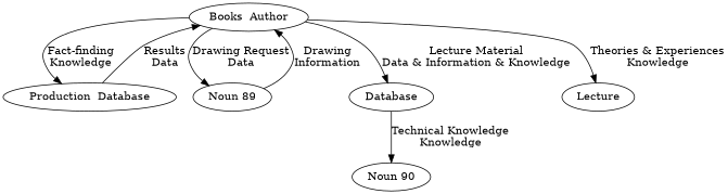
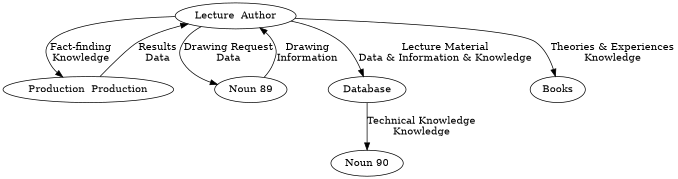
  digraph {
-   n1 [label="Books  Author"]
-   n2 [label="Production  Database"]
+   n1 [label="Lecture  Author"]
+   n2 [label="Production  Production"]
    n3 [label="Noun 89"]
    n4 [label=Database]
-   n5 [label=Lecture]
+   n5 [label=Books]
    n6 [label="Noun 90"]
    n1 -> n2 [label="Fact-finding\nKnowledge"]
    n1 -> n3 [label="Drawing Request\nData"]
    n1 -> n4 [label="Lecture Material\nData & Information & Knowledge"]
    n1 -> n5 [label="Theories & Experiences\nKnowledge"]
    n2 -> n1 [label="Results\nData"]
    n3 -> n1 [label="Drawing\nInformation"]
    n4 -> n6 [label="Technical Knowledge\nKnowledge"]
  }
